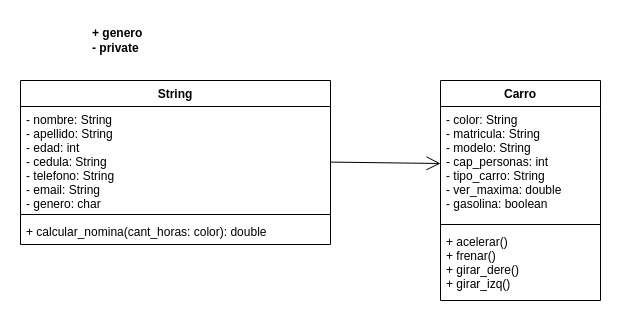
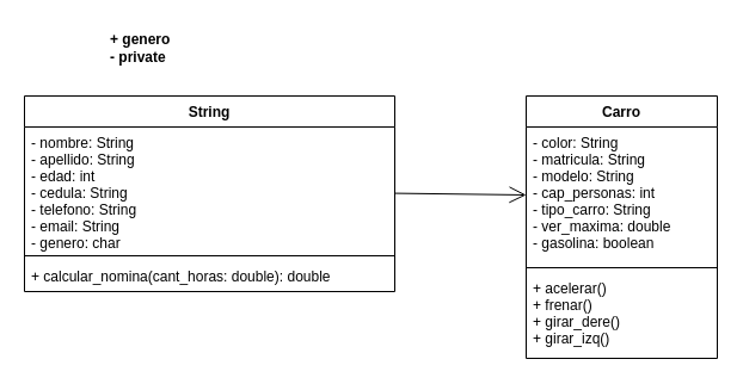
  <mxCell id="0" />
  <mxCell id="1" parent="0" />
  <mxCell id="2" value="String" style="swimlane;fontStyle=1;align=center;verticalAlign=top;childLayout=stackLayout;horizontal=1;startSize=26;horizontalStack=0;resizeParent=1;resizeParentMax=0;resizeLast=0;collapsible=1;marginBottom=0;" vertex="1" parent="1"><mxGeometry x="20" y="80" width="310" height="164" as="geometry" /></mxCell>
  <mxCell id="3" value="- nombre: String&#10;- apellido: String&#10;- edad: int&#10;- cedula: String&#10;- telefono: String&#10;- email: String&#10;- genero: char" style="text;strokeColor=none;fillColor=none;align=left;verticalAlign=top;spacingLeft=4;spacingRight=4;overflow=hidden;rotatable=0;points=[[0,0.5],[1,0.5]];portConstraint=eastwest;" vertex="1" parent="2"><mxGeometry y="26" width="310" height="104" as="geometry" /></mxCell>
  <mxCell id="4" value="" style="line;strokeWidth=1;fillColor=none;align=left;verticalAlign=middle;spacingTop=-1;spacingLeft=3;spacingRight=3;rotatable=0;labelPosition=right;points=[];portConstraint=eastwest;" vertex="1" parent="2"><mxGeometry y="130" width="310" height="8" as="geometry" /></mxCell>
- <mxCell id="5" value="+ calcular_nomina(cant_horas: color): double" style="text;strokeColor=none;fillColor=none;align=left;verticalAlign=top;spacingLeft=4;spacingRight=4;overflow=hidden;rotatable=0;points=[[0,0.5],[1,0.5]];portConstraint=eastwest;" vertex="1" parent="2"><mxGeometry y="138" width="310" height="26" as="geometry" /></mxCell>
+ <mxCell id="5" value="+ calcular_nomina(cant_horas: double): double" style="text;strokeColor=none;fillColor=none;align=left;verticalAlign=top;spacingLeft=4;spacingRight=4;overflow=hidden;rotatable=0;points=[[0,0.5],[1,0.5]];portConstraint=eastwest;" vertex="1" parent="2"><mxGeometry y="138" width="310" height="26" as="geometry" /></mxCell>
  <mxCell id="6" value="Carro" style="swimlane;fontStyle=1;align=center;verticalAlign=top;childLayout=stackLayout;horizontal=1;startSize=26;horizontalStack=0;resizeParent=1;resizeParentMax=0;resizeLast=0;collapsible=1;marginBottom=0;" vertex="1" parent="1"><mxGeometry x="440" y="80" width="160" height="220" as="geometry" /></mxCell>
  <mxCell id="7" value="- color: String&#10;- matricula: String&#10;- modelo: String&#10;- cap_personas: int&#10;- tipo_carro: String&#10;- ver_maxima: double&#10;- gasolina: boolean" style="text;strokeColor=none;fillColor=none;align=left;verticalAlign=top;spacingLeft=4;spacingRight=4;overflow=hidden;rotatable=0;points=[[0,0.5],[1,0.5]];portConstraint=eastwest;" vertex="1" parent="6"><mxGeometry y="26" width="160" height="114" as="geometry" /></mxCell>
  <mxCell id="8" value="" style="line;strokeWidth=1;fillColor=none;align=left;verticalAlign=middle;spacingTop=-1;spacingLeft=3;spacingRight=3;rotatable=0;labelPosition=right;points=[];portConstraint=eastwest;" vertex="1" parent="6"><mxGeometry y="140" width="160" height="8" as="geometry" /></mxCell>
  <mxCell id="9" value="+ acelerar()&#10;+ frenar()&#10;+ girar_dere()&#10;+ girar_izq()" style="text;strokeColor=none;fillColor=none;align=left;verticalAlign=top;spacingLeft=4;spacingRight=4;overflow=hidden;rotatable=0;points=[[0,0.5],[1,0.5]];portConstraint=eastwest;" vertex="1" parent="6"><mxGeometry y="148" width="160" height="72" as="geometry" /></mxCell>
  <mxCell id="10" value="" style="endArrow=open;endFill=1;endSize=12;html=1;rounded=0;entryX=0;entryY=0.5;entryDx=0;entryDy=0;" edge="1" parent="1" target="7"><mxGeometry width="160" relative="1" as="geometry"><mxPoint x="330" y="161.58" as="sourcePoint" /><mxPoint x="430" y="160" as="targetPoint" /></mxGeometry></mxCell>
  <mxCell id="11" value="+ genero&lt;br&gt;- private" style="text;html=1;align=left;verticalAlign=middle;resizable=0;points=[];autosize=1;strokeColor=none;fillColor=none;fontStyle=1" vertex="1" parent="1"><mxGeometry x="90" y="20" width="70" height="40" as="geometry" /></mxCell>
